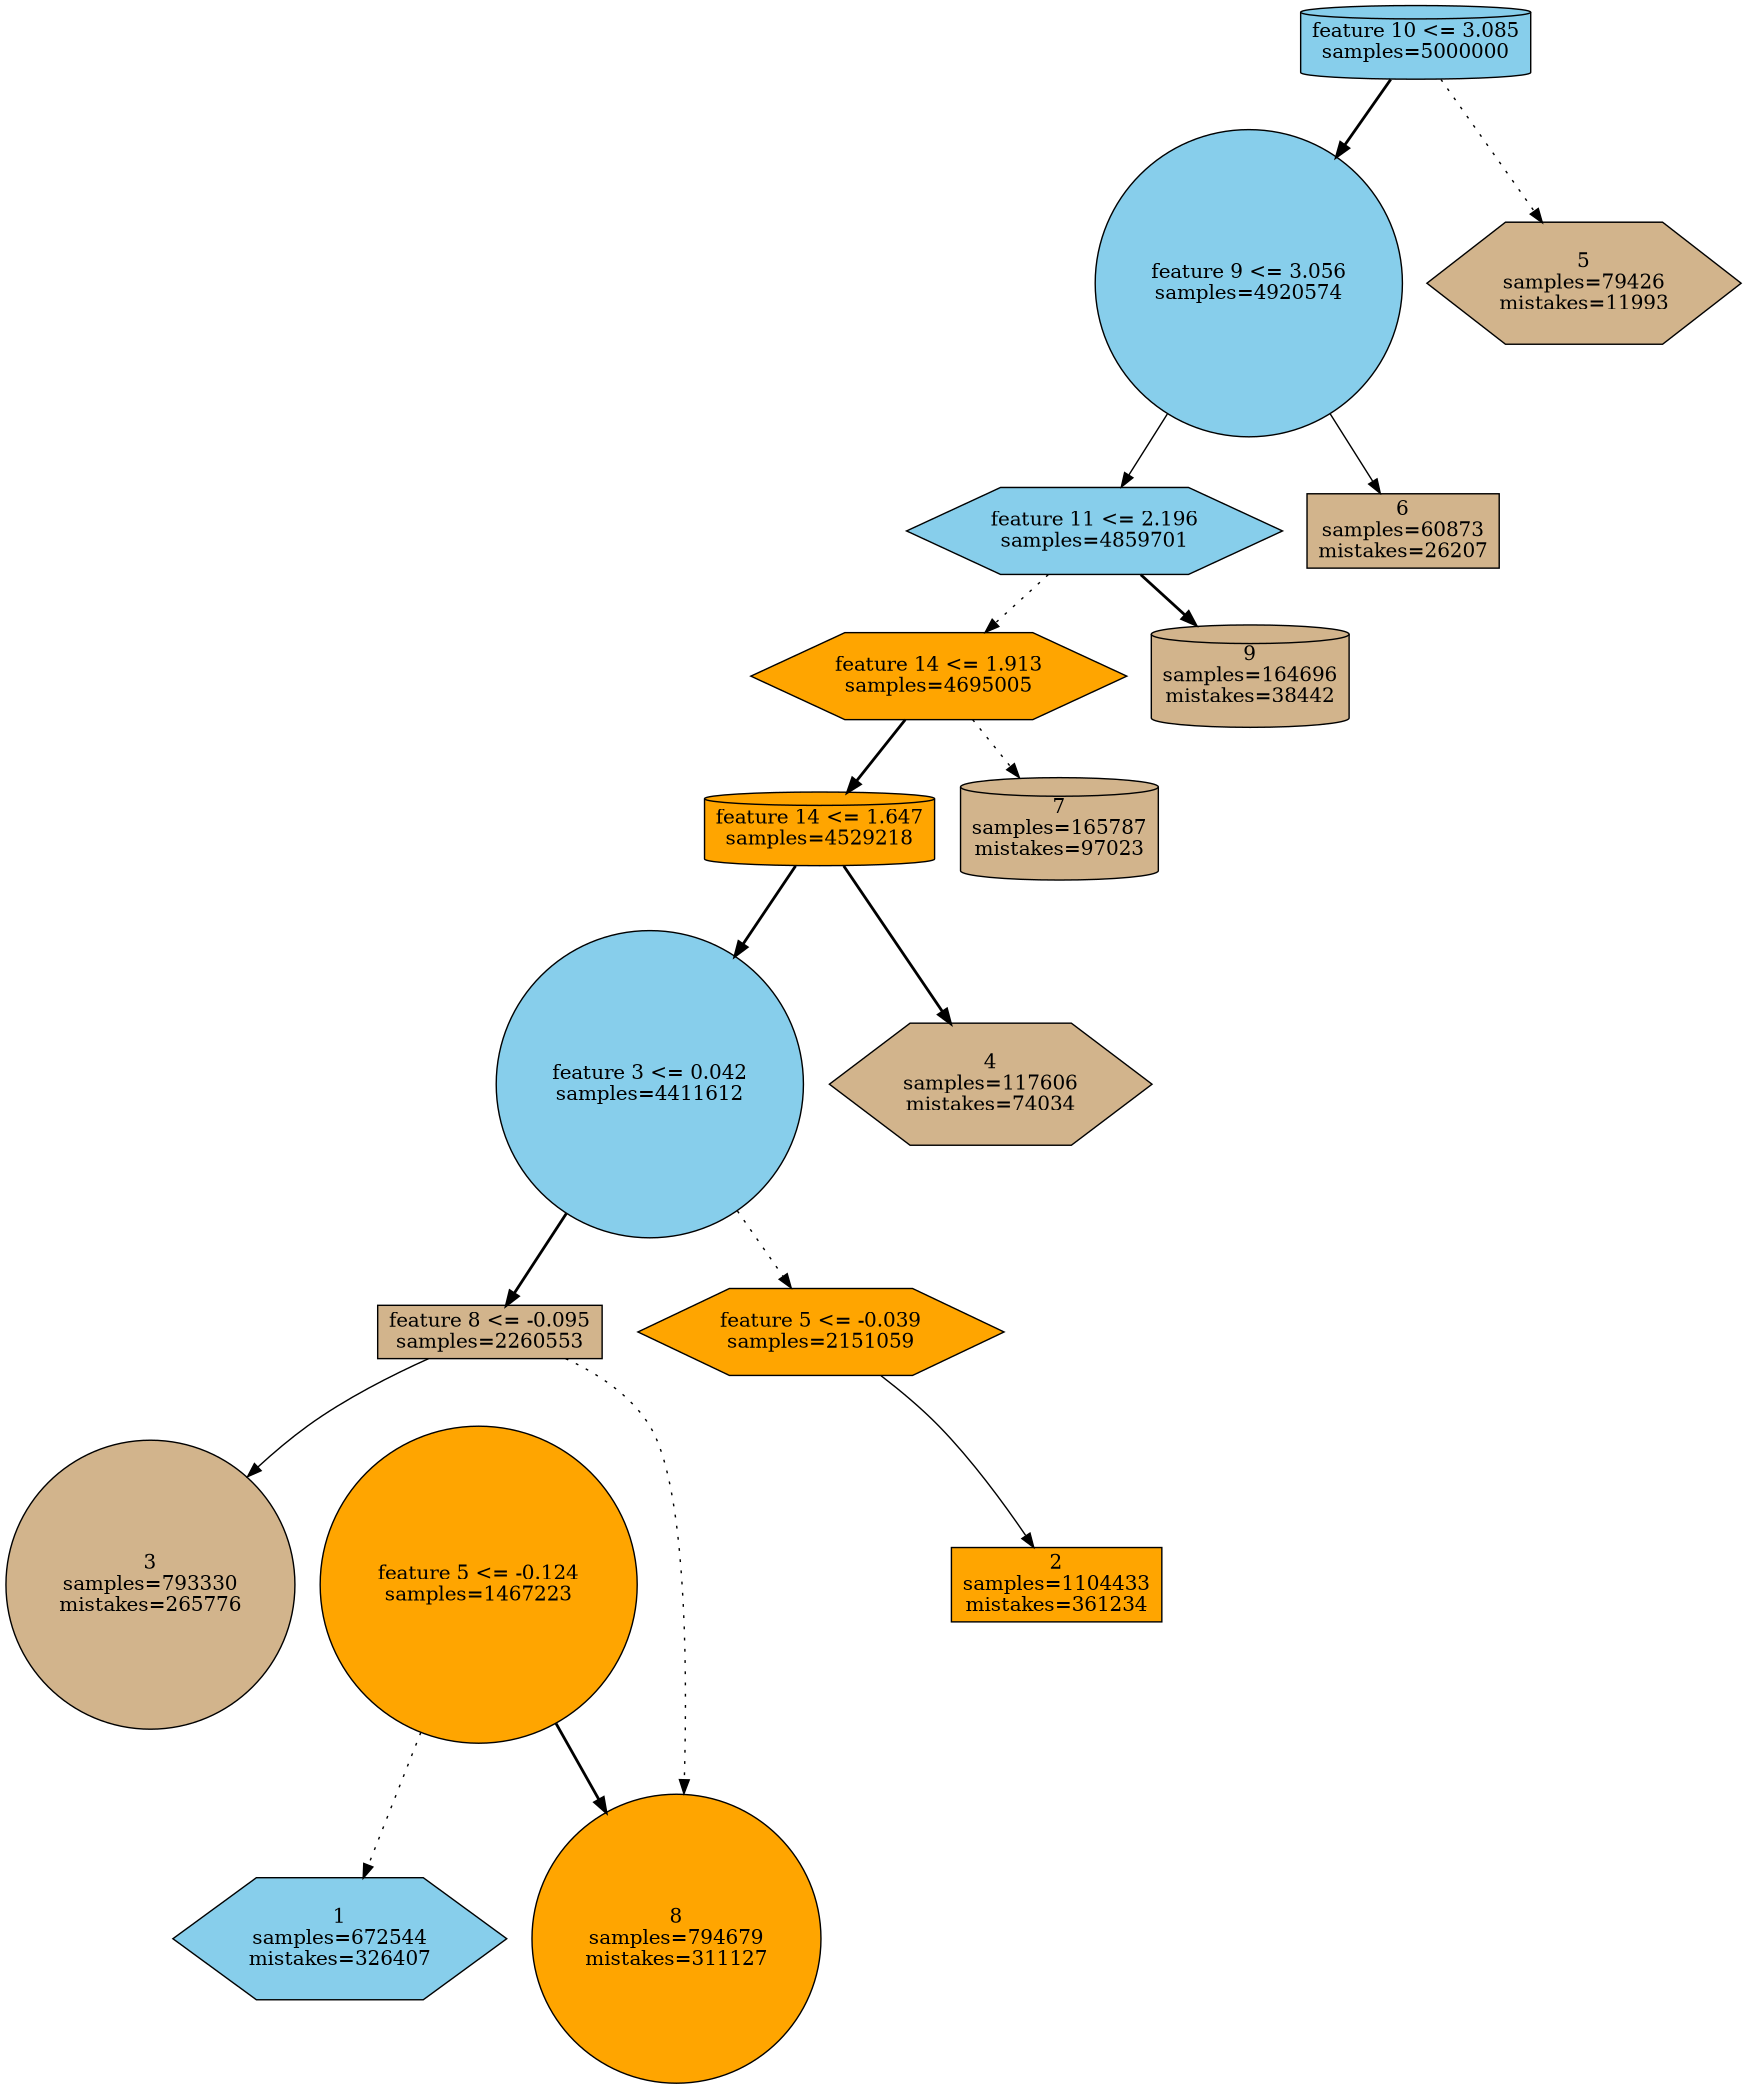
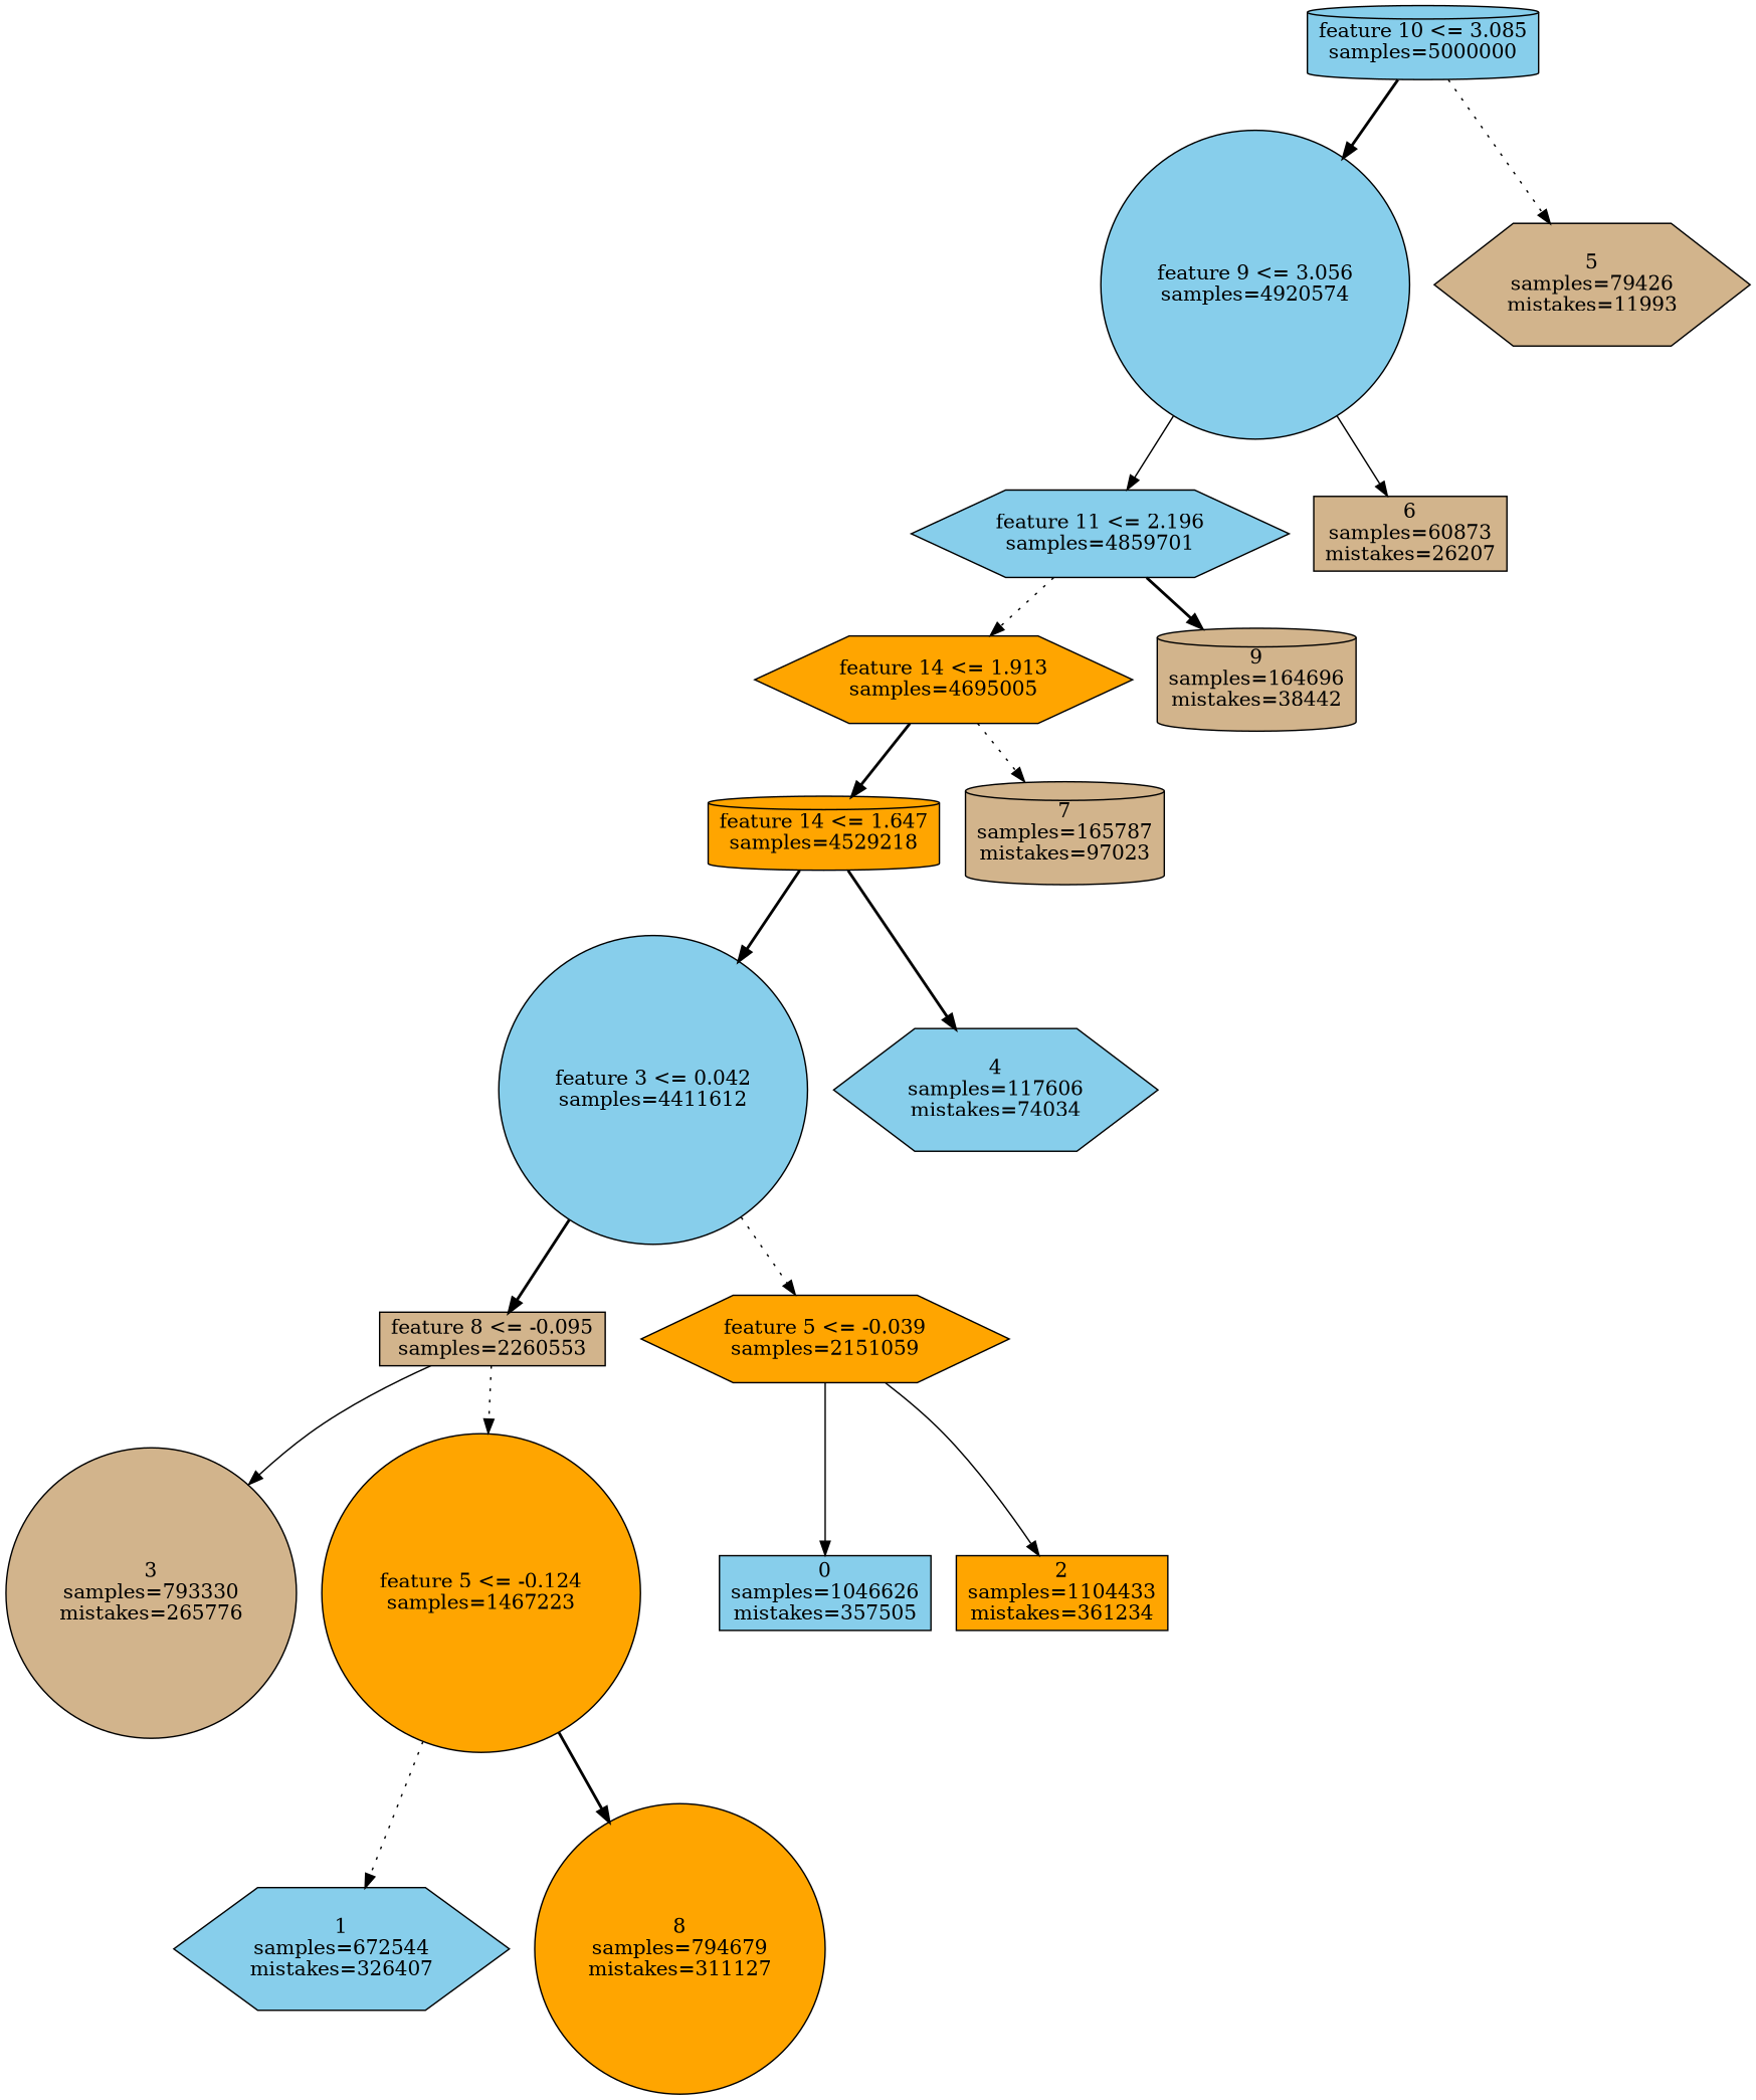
  digraph {
    node [fillcolor=skyblue shape=hexagon style=filled]
    edge [style=bold]
    n1 [label="feature 10 <= 3.085\nsamples=\5000000" shape=cylinder]
    n2 [label="feature 9 <= 3.056\nsamples=\4920574" shape=circle]
    n3 [fillcolor=tan label="5\nsamples=\79426\nmistakes=\11993"]
    n4 [label="feature 11 <= 2.196\nsamples=\4859701"]
    n5 [fillcolor=tan label="6\nsamples=\60873\nmistakes=\26207" shape=box]
    n6 [fillcolor=orange label="feature 14 <= 1.913\nsamples=\4695005"]
    n7 [fillcolor=tan label="9\nsamples=\164696\nmistakes=\38442" shape=cylinder]
    n8 [fillcolor=orange label="feature 14 <= 1.647\nsamples=\4529218" shape=cylinder]
    n9 [fillcolor=tan label="7\nsamples=\165787\nmistakes=\97023" shape=cylinder]
    n10 [label="feature 3 <= 0.042\nsamples=\4411612" shape=circle]
-   n11 [fillcolor=tan label="4\nsamples=\117606\nmistakes=\74034"]
+   n11 [label="4\nsamples=\117606\nmistakes=\74034"]
    n12 [fillcolor=tan label="feature 8 <= -0.095\nsamples=\2260553" shape=box]
    n13 [fillcolor=orange label="feature 5 <= -0.039\nsamples=\2151059"]
    n14 [fillcolor=tan label="3\nsamples=\793330\nmistakes=\265776" shape=circle]
    n15 [fillcolor=orange label="feature 5 <= -0.124\nsamples=\1467223" shape=circle]
+   n16 [label="0\nsamples=\1046626\nmistakes=\357505" shape=box]
    n17 [fillcolor=orange label="2\nsamples=\1104433\nmistakes=\361234" shape=box]
    n18 [label="1\nsamples=\672544\nmistakes=\326407"]
    n19 [fillcolor=orange label="8\nsamples=\794679\nmistakes=\311127" shape=circle]
    n1 -> n2
    n1 -> n3 [style=dotted]
    n2 -> n4 [style=solid]
    n2 -> n5 [style=solid]
    n4 -> n6 [style=dotted]
    n4 -> n7
    n6 -> n8
    n6 -> n9 [style=dotted]
    n8 -> n10
    n8 -> n11
    n10 -> n12
    n10 -> n13 [style=dotted]
    n12 -> n14 [style=solid]
-   n12 -> n19 [style=dotted]
+   n12 -> n15 [style=dotted]
+   n13 -> n16 [style=solid]
    n13 -> n17 [style=solid]
    n15 -> n18 [style=dotted]
    n15 -> n19
  }
